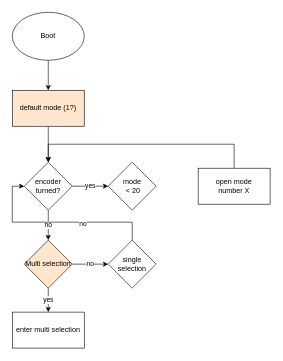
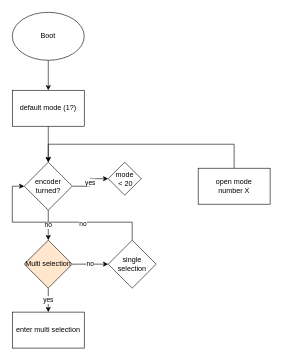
  <mxCell id="0" />
  <mxCell id="1" parent="0" />
  <mxCell id="2" style="edgeStyle=orthogonalEdgeStyle;rounded=0;orthogonalLoop=1;jettySize=auto;html=1;entryX=0.5;entryY=0;entryDx=0;entryDy=0;" edge="1" parent="1" source="3" target="5"><mxGeometry relative="1" as="geometry" /></mxCell>
  <mxCell id="3" value="Boot" style="ellipse;whiteSpace=wrap;html=1;" vertex="1" parent="1"><mxGeometry x="20" y="20" width="120" height="80" as="geometry" /></mxCell>
  <mxCell id="4" style="edgeStyle=orthogonalEdgeStyle;rounded=0;orthogonalLoop=1;jettySize=auto;html=1;entryX=0.5;entryY=0;entryDx=0;entryDy=0;" edge="1" parent="1" source="5" target="8"><mxGeometry relative="1" as="geometry" /></mxCell>
- <mxCell id="5" value="default mode (1?)" style="rounded=0;whiteSpace=wrap;html=1;fillColor=#ffe6cc;" vertex="1" parent="1"><mxGeometry x="20" y="150" width="120" height="60" as="geometry" /></mxCell>
+ <mxCell id="5" value="default mode (1?)" style="rounded=0;whiteSpace=wrap;html=1;" vertex="1" parent="1"><mxGeometry x="20" y="150" width="120" height="60" as="geometry" /></mxCell>
  <mxCell id="6" value="yes" style="edgeStyle=orthogonalEdgeStyle;rounded=0;orthogonalLoop=1;jettySize=auto;html=1;exitX=1;exitY=0.5;exitDx=0;exitDy=0;entryX=0;entryY=0.5;entryDx=0;entryDy=0;" edge="1" parent="1" source="8" target="9"><mxGeometry relative="1" as="geometry" /></mxCell>
  <mxCell id="7" value="no" style="edgeStyle=orthogonalEdgeStyle;rounded=0;orthogonalLoop=1;jettySize=auto;html=1;" edge="1" parent="1" source="8" target="14"><mxGeometry relative="1" as="geometry" /></mxCell>
  <mxCell id="8" value="encoder turned?" style="rhombus;whiteSpace=wrap;html=1;" vertex="1" parent="1"><mxGeometry x="40" y="270" width="80" height="80" as="geometry" /></mxCell>
- <mxCell id="9" value="mode&lt;br&gt;&amp;nbsp;&amp;lt; 20" style="rhombus;whiteSpace=wrap;html=1;" vertex="1" parent="1"><mxGeometry x="180" y="270" width="80" height="80" as="geometry" /></mxCell>
+ <mxCell id="9" value="mode&lt;br&gt;&amp;nbsp;&amp;lt; 20" style="rhombus;whiteSpace=wrap;html=1;" vertex="1" parent="1"><mxGeometry x="180" y="270" width="55" height="55" as="geometry" /></mxCell>
  <mxCell id="10" style="edgeStyle=orthogonalEdgeStyle;rounded=0;orthogonalLoop=1;jettySize=auto;html=1;entryX=0.5;entryY=0;entryDx=0;entryDy=0;" edge="1" parent="1" source="11" target="8"><mxGeometry relative="1" as="geometry"><mxPoint x="130" y="260" as="targetPoint" /><Array as="points"><mxPoint x="390" y="240" /><mxPoint x="80" y="240" /></Array></mxGeometry></mxCell>
  <mxCell id="11" value="open mode &lt;br&gt;number X" style="rounded=0;whiteSpace=wrap;html=1;" vertex="1" parent="1"><mxGeometry x="330" y="280" width="120" height="60" as="geometry" /></mxCell>
  <mxCell id="12" value="no" style="edgeStyle=orthogonalEdgeStyle;rounded=0;orthogonalLoop=1;jettySize=auto;html=1;entryX=0;entryY=0.5;entryDx=0;entryDy=0;" edge="1" parent="1" source="14" target="17"><mxGeometry relative="1" as="geometry" /></mxCell>
  <mxCell id="13" value="yes" style="edgeStyle=orthogonalEdgeStyle;rounded=0;orthogonalLoop=1;jettySize=auto;html=1;exitX=0.5;exitY=1;exitDx=0;exitDy=0;entryX=0.5;entryY=0;entryDx=0;entryDy=0;" edge="1" parent="1" source="14" target="18"><mxGeometry relative="1" as="geometry" /></mxCell>
  <mxCell id="14" value="Multi selection" style="rhombus;whiteSpace=wrap;html=1;fillColor=#ffe6cc;" vertex="1" parent="1"><mxGeometry x="40" y="400" width="80" height="80" as="geometry" /></mxCell>
  <mxCell id="15" style="edgeStyle=orthogonalEdgeStyle;rounded=0;orthogonalLoop=1;jettySize=auto;html=1;entryX=0;entryY=0.5;entryDx=0;entryDy=0;" edge="1" parent="1" source="17" target="8"><mxGeometry relative="1" as="geometry"><Array as="points"><mxPoint x="220" y="370" /><mxPoint x="20" y="370" /><mxPoint x="20" y="310" /></Array></mxGeometry></mxCell>
  <mxCell id="16" value="no" style="edgeLabel;html=1;align=center;verticalAlign=middle;resizable=0;points=[];" vertex="1" connectable="0" parent="15"><mxGeometry x="-0.271" y="2" relative="1" as="geometry"><mxPoint as="offset" /></mxGeometry></mxCell>
  <mxCell id="17" value="single selection" style="rhombus;whiteSpace=wrap;html=1;" vertex="1" parent="1"><mxGeometry x="180" y="400" width="80" height="80" as="geometry" /></mxCell>
  <mxCell id="18" value="enter multi selection" style="rounded=0;whiteSpace=wrap;html=1;" vertex="1" parent="1"><mxGeometry x="20" y="520" width="120" height="60" as="geometry" /></mxCell>
